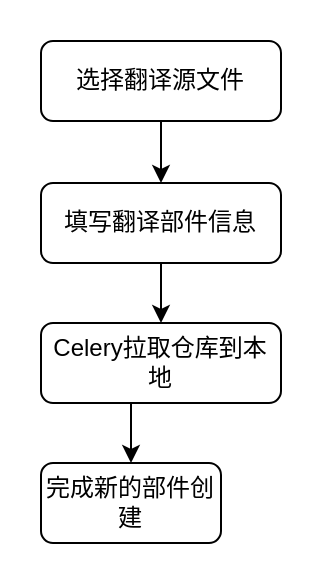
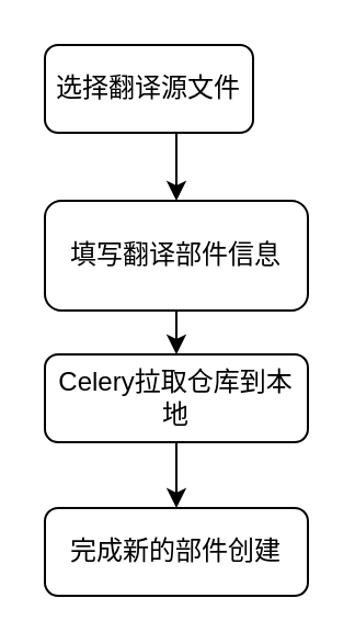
  <mxCell id="0" />
  <mxCell id="1" parent="0" />
  <mxCell id="2" style="edgeStyle=orthogonalEdgeStyle;rounded=0;orthogonalLoop=1;jettySize=auto;html=1;exitX=0.5;exitY=1;exitDx=0;exitDy=0;entryX=0.5;entryY=0;entryDx=0;entryDy=0;" edge="1" parent="1" source="3" target="5"><mxGeometry relative="1" as="geometry" /></mxCell>
- <mxCell id="3" value="选择翻译源文件" style="rounded=1;whiteSpace=wrap;html=1;fontSize=12;glass=0;strokeWidth=1;shadow=0;" vertex="1" parent="1"><mxGeometry x="20" y="20" width="120" height="40" as="geometry" /></mxCell>
+ <mxCell id="3" value="选择翻译源文件" style="rounded=1;whiteSpace=wrap;html=1;fontSize=12;glass=0;strokeWidth=1;shadow=0;" vertex="1" parent="1"><mxGeometry x="20" y="20" width="95" height="40" as="geometry" /></mxCell>
  <mxCell id="4" style="edgeStyle=orthogonalEdgeStyle;rounded=0;orthogonalLoop=1;jettySize=auto;html=1;exitX=0.5;exitY=1;exitDx=0;exitDy=0;entryX=0.5;entryY=0;entryDx=0;entryDy=0;" edge="1" parent="1" source="5" target="7"><mxGeometry relative="1" as="geometry" /></mxCell>
- <mxCell id="5" value="填写翻译部件信息" style="rounded=1;whiteSpace=wrap;html=1;fontSize=12;glass=0;strokeWidth=1;shadow=0;" vertex="1" parent="1"><mxGeometry x="20" y="91" width="120" height="40" as="geometry" /></mxCell>
+ <mxCell id="5" value="填写翻译部件信息" style="rounded=1;whiteSpace=wrap;html=1;fontSize=12;glass=0;strokeWidth=1;shadow=0;" vertex="1" parent="1"><mxGeometry x="20" y="91" width="120" height="50" as="geometry" /></mxCell>
  <mxCell id="6" style="edgeStyle=orthogonalEdgeStyle;rounded=0;orthogonalLoop=1;jettySize=auto;html=1;exitX=0.5;exitY=1;exitDx=0;exitDy=0;entryX=0.5;entryY=0;entryDx=0;entryDy=0;" edge="1" parent="1" source="7" target="8"><mxGeometry relative="1" as="geometry" /></mxCell>
  <mxCell id="7" value="Celery拉取仓库到本地" style="rounded=1;whiteSpace=wrap;html=1;fontSize=12;glass=0;strokeWidth=1;shadow=0;" vertex="1" parent="1"><mxGeometry x="20" y="161" width="120" height="40" as="geometry" /></mxCell>
- <mxCell id="8" value="完成新的部件创建" style="rounded=1;whiteSpace=wrap;html=1;fontSize=12;glass=0;strokeWidth=1;shadow=0;" vertex="1" parent="1"><mxGeometry x="20" y="231" width="90" height="40" as="geometry" /></mxCell>
+ <mxCell id="8" value="完成新的部件创建" style="rounded=1;whiteSpace=wrap;html=1;fontSize=12;glass=0;strokeWidth=1;shadow=0;" vertex="1" parent="1"><mxGeometry x="20" y="231" width="120" height="40" as="geometry" /></mxCell>
